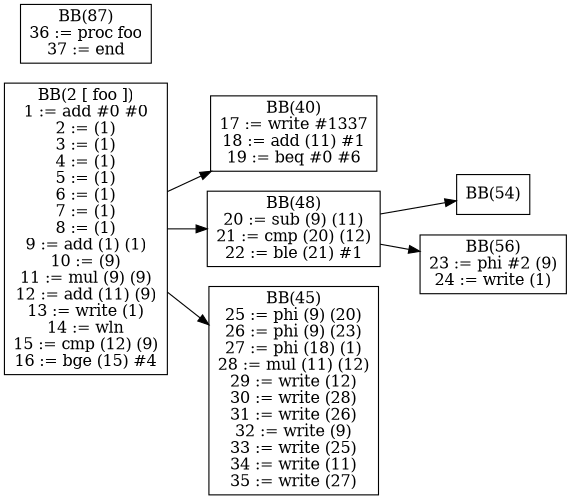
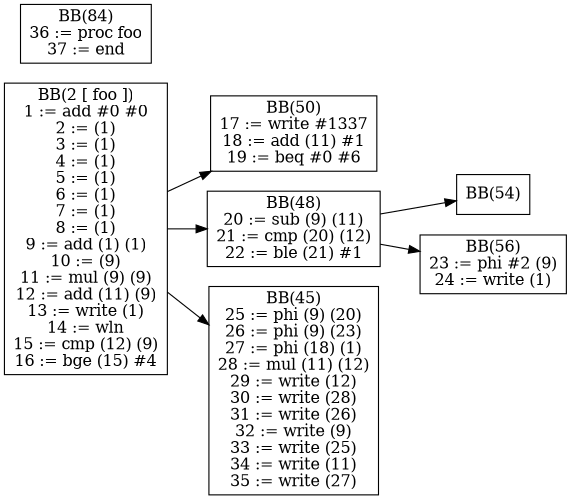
  digraph {
    rankdir=LR
    node [shape=box]
    n1 [label="BB(2 [ foo ])\n1 := add #0 #0\n2 := (1)\n3 := (1)\n4 := (1)\n5 := (1)\n6 := (1)\n7 := (1)\n8 := (1)\n9 := add (1) (1)\n10 := (9)\n11 := mul (9) (9)\n12 := add (11) (9)\n13 := write (1)\n14 := wln\n15 := cmp (12) (9)\n16 := bge (15) #4\n"]
-   n2 [label="BB(40)\n17 := write #1337\n18 := add (11) #1\n19 := beq #0 #6\n"]
+   n2 [label="BB(50)\n17 := write #1337\n18 := add (11) #1\n19 := beq #0 #6\n"]
    n3 [label="BB(48)\n20 := sub (9) (11)\n21 := cmp (20) (12)\n22 := ble (21) #1\n"]
    n4 [label="BB(45)\n25 := phi (9) (20)\n26 := phi (9) (23)\n27 := phi (18) (1)\n28 := mul (11) (12)\n29 := write (12)\n30 := write (28)\n31 := write (26)\n32 := write (9)\n33 := write (25)\n34 := write (11)\n35 := write (27)\n"]
    n5 [label="BB(54)\n"]
    n6 [label="BB(56)\n23 := phi #2 (9)\n24 := write (1)\n"]
-   n7 [label="BB(87)\n36 := proc foo\n37 := end\n"]
+   n7 [label="BB(84)\n36 := proc foo\n37 := end\n"]
    n1 -> n2
    n1 -> n3
    n1 -> n4
    n3 -> n5
    n3 -> n6
  }
